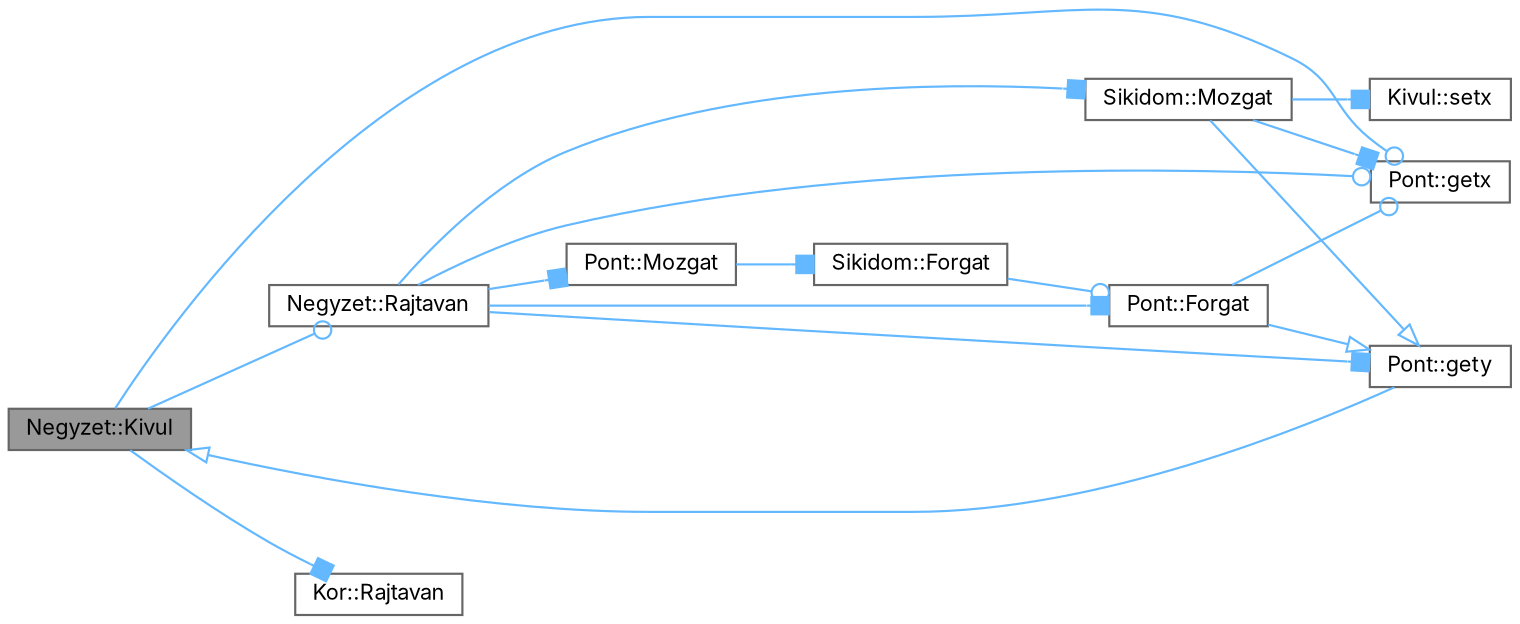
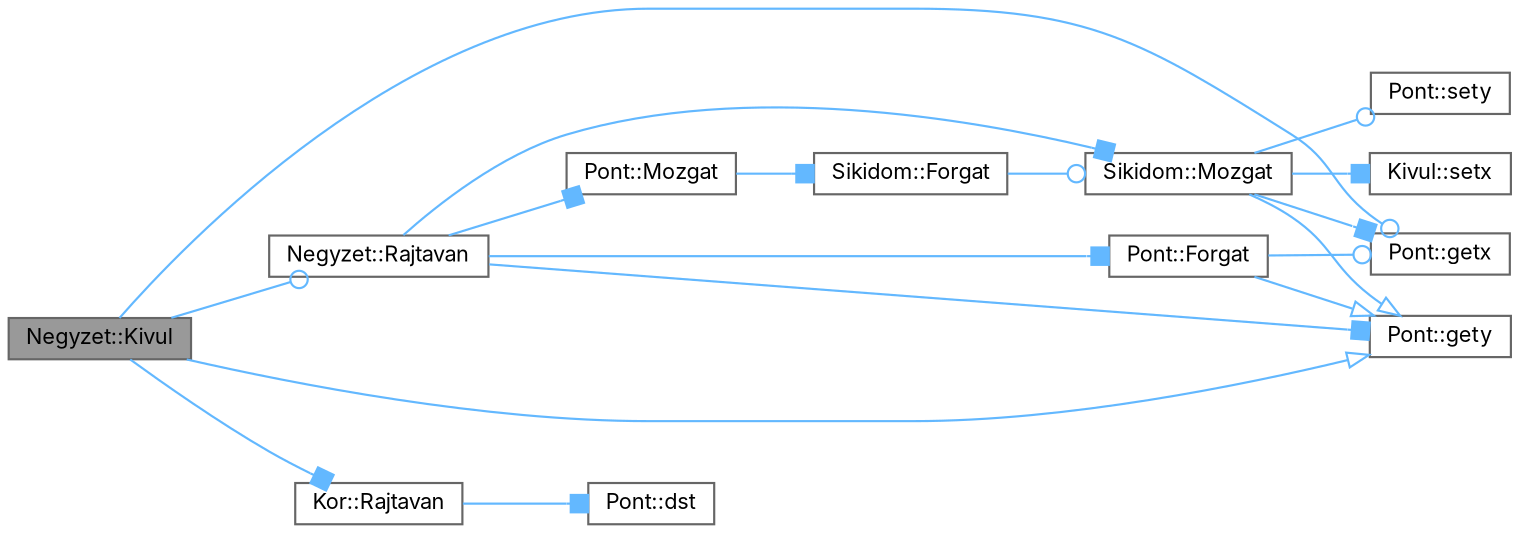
  digraph {
    fontname=Inter
    rankdir=LR
    node [color=grey40 fillcolor=white fontname=Inter fontsize=10 shape=box style=filled]
    edge [arrowhead=box color=steelblue1 fontname=Inter fontsize=10 labelfontname=Helvetica labelfontsize=10 style=solid]
    n1 [color=gray40 fillcolor=grey60 fontcolor=black height=0.2 label="Negyzet::Kivul" width=0.4]
    n2 [height=0.2 label="Pont::getx" width=0.4]
    n3 [height=0.2 label="Pont::gety" width=0.4]
    n4 [height=0.2 label="Kor::Rajtavan" width=0.4]
    n5 [height=0.2 label="Negyzet::Rajtavan" width=0.4]
+   n6 [height=0.2 label="Pont::dst" width=0.4]
    n7 [height=0.2 label="Pont::Forgat" width=0.4]
    n8 [height=0.2 label="Pont::Mozgat" width=0.4]
    n9 [height=0.2 label="Sikidom::Mozgat" width=0.4]
    n10 [height=0.2 label="Sikidom::Forgat" width=0.4]
    n11 [height=0.2 label="Kivul::setx" width=0.4]
+   n12 [height=0.2 label="Pont::sety" width=0.4]
    n1 -> n2 [arrowhead=odot]
-   n3 -> n1 [arrowhead=onormal]
+   n1 -> n3 [arrowhead=onormal]
    n1 -> n4
    n1 -> n5 [arrowhead=odot]
-   n5 -> n2 [arrowhead=odot]
+   n4 -> n6
    n5 -> n3
    n5 -> n7
    n5 -> n8
    n5 -> n9
    n7 -> n2 [arrowhead=odot]
    n7 -> n3 [arrowhead=onormal]
    n8 -> n10
    n9 -> n2
    n9 -> n3 [arrowhead=onormal]
    n9 -> n11
-   n10 -> n7 [arrowhead=odot]
+   n9 -> n12 [arrowhead=odot]
+   n10 -> n9 [arrowhead=odot]
  }
